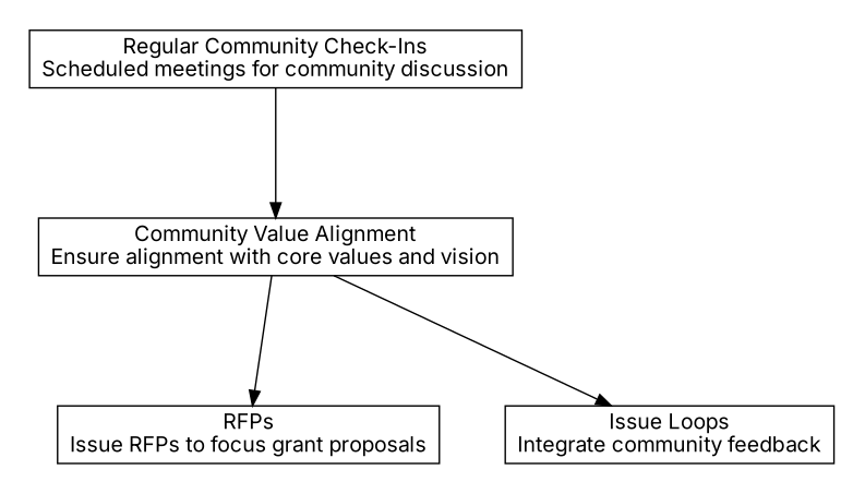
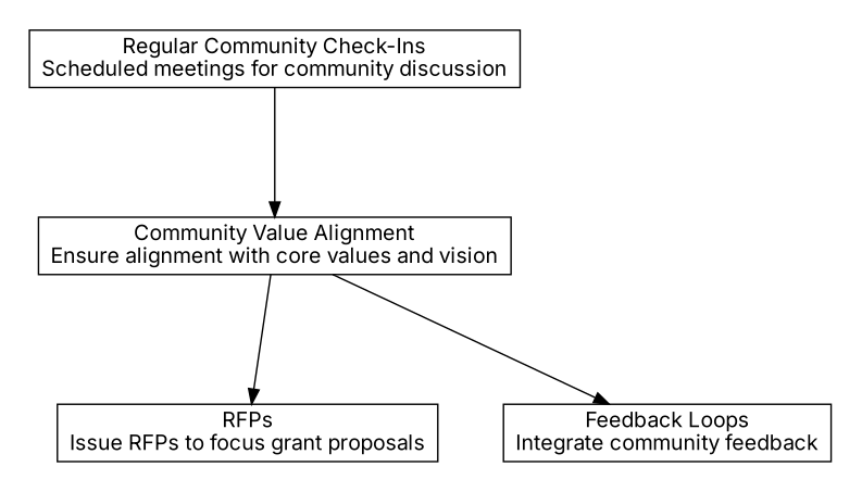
  digraph {
    nodesep=0.6
    rankdir=TB
    ranksep=1.2
    fontname=Inter
    node [shape=box fontname=Inter]
    edge [fontname=Inter]
    n1 [label="Regular Community Check-Ins\nScheduled meetings for community discussion"]
-   n2 [label="Issue Loops\nIntegrate community feedback"]
+   n2 [label="Feedback Loops\nIntegrate community feedback"]
    n3 [label="RFPs\nIssue RFPs to focus grant proposals"]
    n4 [label="Community Value Alignment\nEnsure alignment with core values and vision"]
    subgraph cluster_1 {
      rank=max
      style=invis
      n1
    }
    subgraph cluster_2 {
      rank=min
      style=invis
      n2
      n3
    }
    n1 -> n4
    n4 -> n2
    n4 -> n3
  }
